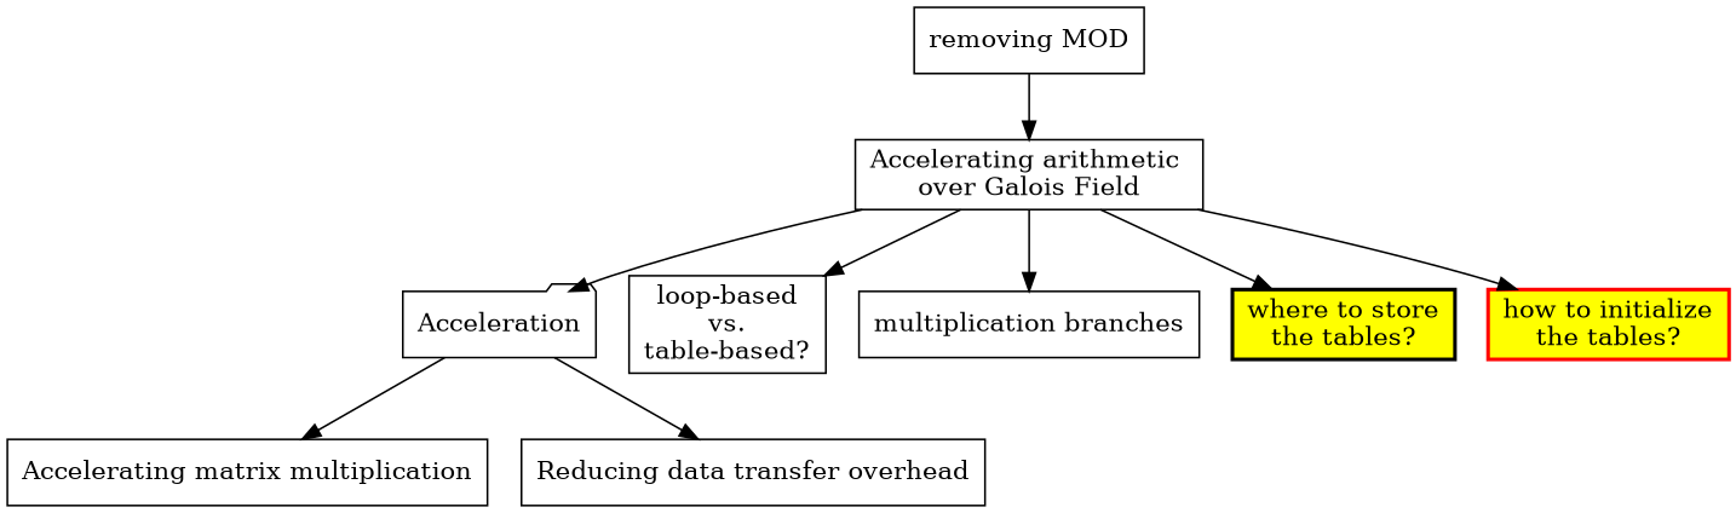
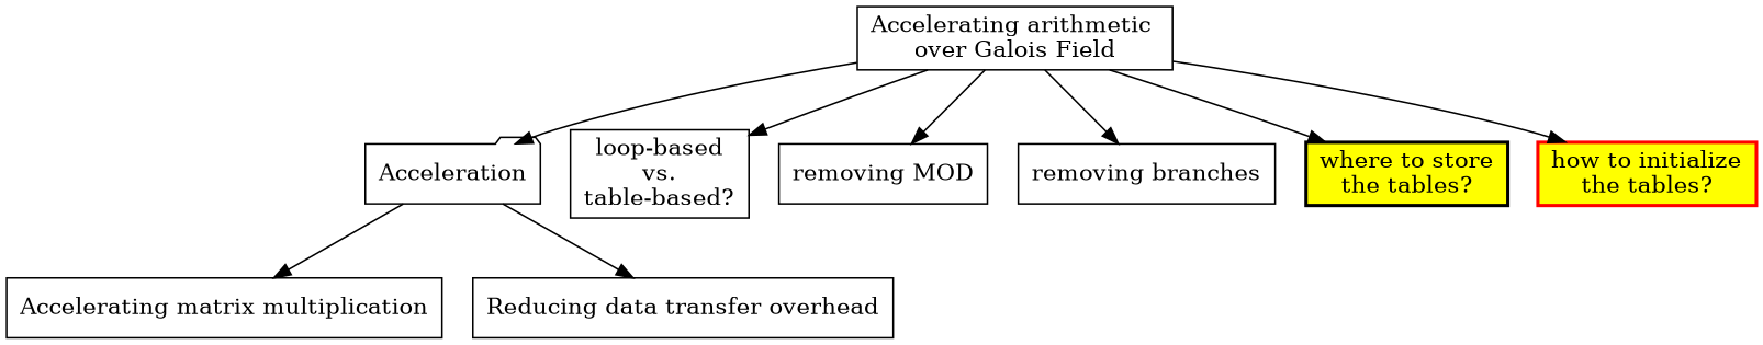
  digraph {
    fontname="DejaVu Serif"
    rankdir=TB
    node [fontname="DejaVu Serif" shape=box]
    edge [fontname="DejaVu Serif"]
    n1 [label=Acceleration shape=folder]
    n2 [label="Accelerating matrix multiplication"]
    n3 [label="Reducing data transfer overhead"]
    n4 [label="Accelerating arithmetic \nover Galois Field"]
    n5 [label="loop-based\nvs.\ntable-based?"]
    n6 [label="removing MOD"]
-   n7 [label="multiplication branches"]
+   n7 [label="removing branches"]
    n8 [color=black fillcolor=yellow fontcolor=black label="where to store\nthe tables?" style="filled, setlinewidth(2)"]
    n9 [color=red fillcolor=yellow fontcolor=black label="how to initialize\nthe tables?" style="filled, setlinewidth(2)"]
    n1 -> n2
    n1 -> n3
    n4 -> n1
    n4 -> n5
-   n6 -> n4
+   n4 -> n6
    n4 -> n7
    n4 -> n8
    n4 -> n9
  }
